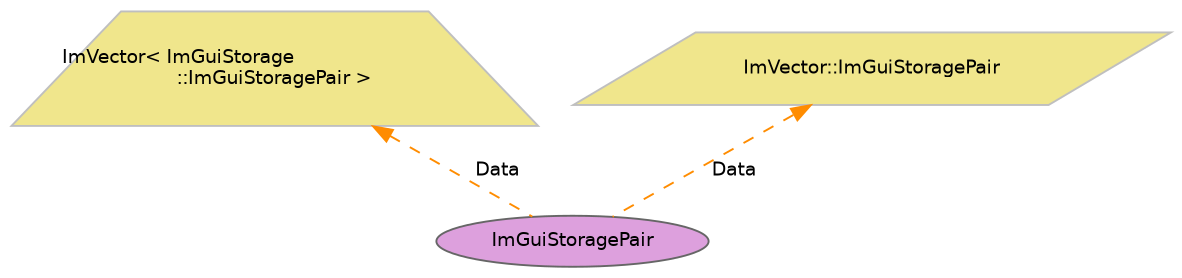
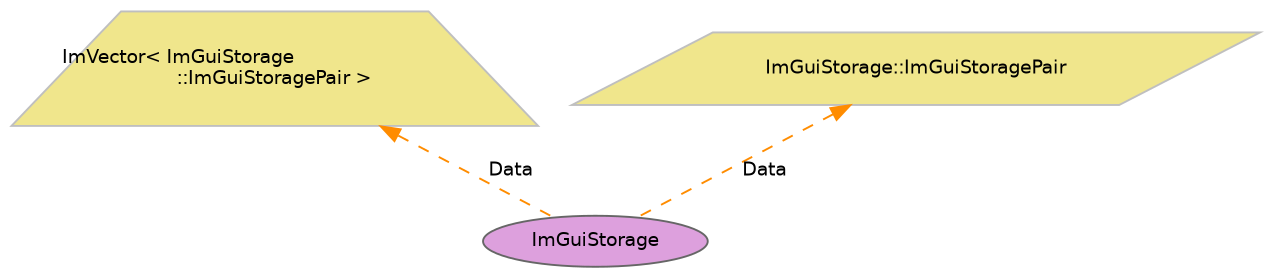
  digraph {
    node [color=grey75 fillcolor=khaki fontname=Helvetica fontsize=10 style=filled]
    edge [color=darkorange dir=back fontname=Helvetica fontsize=10 labelfontname=Helvetica labelfontsize=10 style=dashed]
-   n1 [color=gray40 fillcolor=plum fontcolor=black height=0.2 label=ImGuiStoragePair shape=ellipse width=0.4]
+   n1 [color=gray40 fillcolor=plum fontcolor=black height=0.2 label=ImGuiStorage shape=ellipse width=0.4]
    n2 [height=0.2 label="ImVector\< ImGuiStorage\l::ImGuiStoragePair \>" shape=trapezium width=0.4]
-   n3 [height=0.2 label="ImVector::ImGuiStoragePair" shape=parallelogram width=0.4]
+   n3 [height=0.2 label="ImGuiStorage::ImGuiStoragePair" shape=parallelogram width=0.4]
    n2 -> n1 [label=" Data"]
    n3 -> n1 [label=" Data"]
  }
